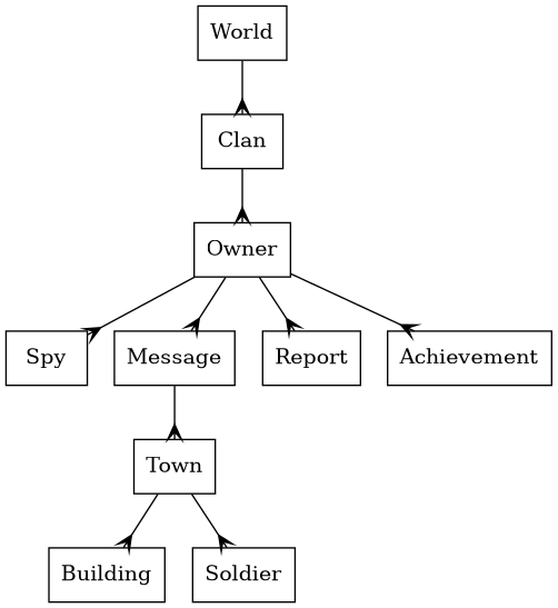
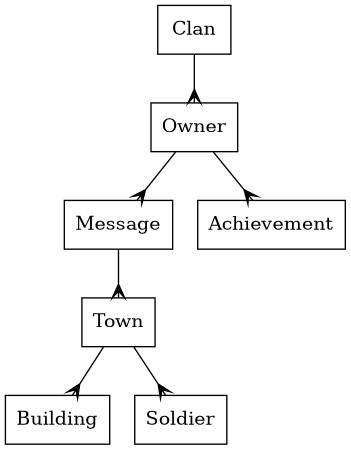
  digraph {
    node [shape=box]
    edge [arrowhead=crow arrowtail=normal dir=forward]
-   World
    Clan
    Owner
-   Spy
    Message
-   Report
    Achievement
    Town
    Building
    Soldier
-   World -> Clan
    Clan -> Owner
-   Owner -> Spy
    Owner -> Message
-   Owner -> Report
    Owner -> Achievement
    Message -> Town
    Town -> Building
    Town -> Soldier
  }
